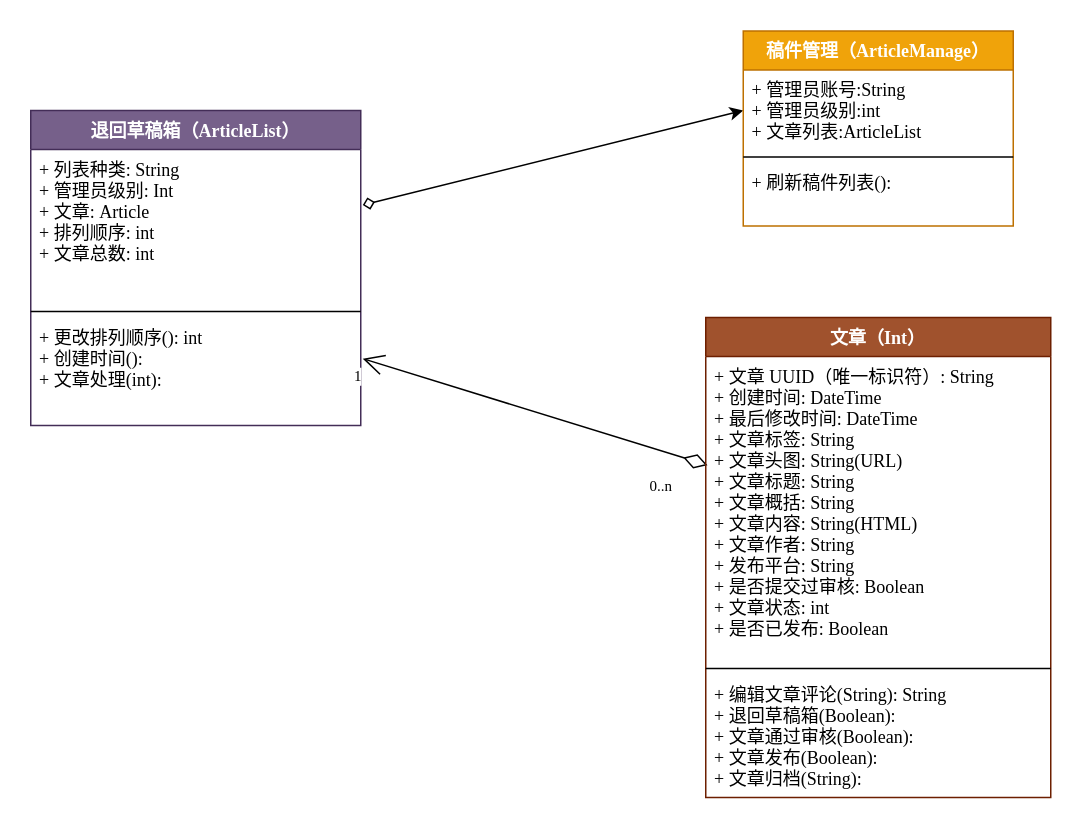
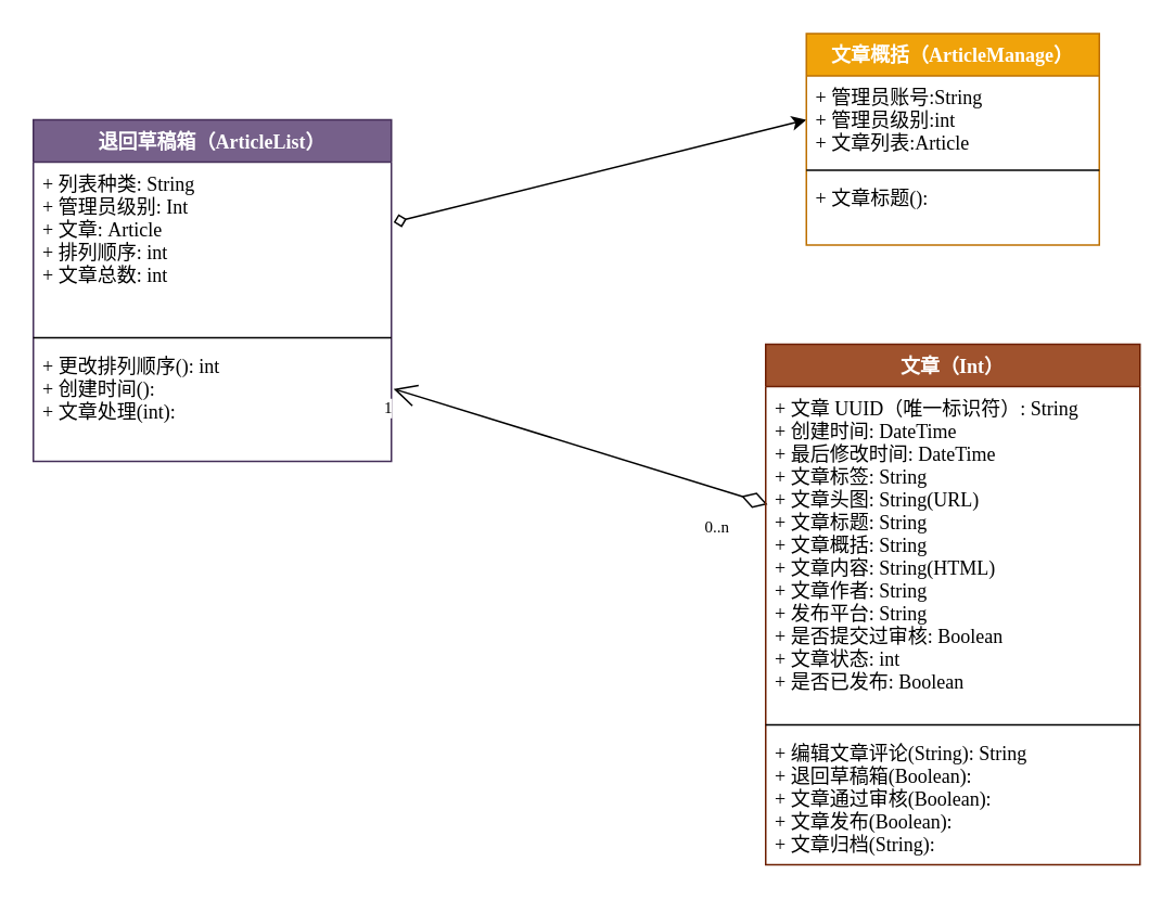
  <mxCell id="0" />
  <mxCell id="1" parent="0" />
  <mxCell id="2" style="rounded=0;orthogonalLoop=1;jettySize=auto;html=1;exitX=1.006;exitY=0.356;exitDx=0;exitDy=0;entryX=0;entryY=0.5;entryDx=0;entryDy=0;startArrow=diamond;startFill=0;fontFamily=SF Mono;exitPerimeter=0;" parent="1" source="4" target="15" edge="1"><mxGeometry relative="1" as="geometry" /></mxCell>
  <mxCell id="3" value="退回草稿箱（ArticleList）" style="swimlane;fontStyle=1;align=center;verticalAlign=top;childLayout=stackLayout;horizontal=1;startSize=26;horizontalStack=0;resizeParent=1;resizeParentMax=0;resizeLast=0;collapsible=1;marginBottom=0;fillColor=#76608a;strokeColor=#432D57;fontColor=#ffffff;fontFamily=SF Mono;" parent="1" vertex="1"><mxGeometry x="20" y="73" width="220" height="210" as="geometry"><mxRectangle x="170" y="300" width="130" height="26" as="alternateBounds" /></mxGeometry></mxCell>
  <mxCell id="4" value="+ 列表种类: String&#10;+ 管理员级别: Int&#10;+ 文章: Article&#10;+ 排列顺序: int&#10;+ 文章总数: int" style="text;strokeColor=none;fillColor=none;align=left;verticalAlign=top;spacingLeft=4;spacingRight=4;overflow=hidden;rotatable=0;points=[[0,0.5],[1,0.5]];portConstraint=eastwest;spacing=2;imageAspect=1;noLabel=0;fontFamily=SF Mono;" parent="3" vertex="1"><mxGeometry y="26" width="220" height="104" as="geometry" /></mxCell>
  <mxCell id="5" value="" style="line;strokeWidth=1;fillColor=none;align=left;verticalAlign=middle;spacingTop=-1;spacingLeft=3;spacingRight=3;rotatable=0;labelPosition=right;points=[];portConstraint=eastwest;fontFamily=SF Mono;" parent="3" vertex="1"><mxGeometry y="130" width="220" height="8" as="geometry" /></mxCell>
  <mxCell id="6" value="+ 更改排列顺序(): int&#10;+ 创建时间():&#10;+ 文章处理(int):" style="text;strokeColor=none;fillColor=none;align=left;verticalAlign=top;spacingLeft=4;spacingRight=4;overflow=hidden;rotatable=0;points=[[0,0.5],[1,0.5]];portConstraint=eastwest;fontFamily=SF Mono;" parent="3" vertex="1"><mxGeometry y="138" width="220" height="72" as="geometry" /></mxCell>
  <mxCell id="7" value="" style="endArrow=open;html=1;endSize=12;startArrow=diamondThin;startSize=14;startFill=0;entryX=1.006;entryY=0.381;entryDx=0;entryDy=0;exitX=0.005;exitY=0.355;exitDx=0;exitDy=0;exitPerimeter=0;fontFamily=SF Mono;entryPerimeter=0;" parent="1" source="11" target="6" edge="1"><mxGeometry relative="1" as="geometry"><mxPoint x="360" y="249" as="sourcePoint" /><mxPoint x="450" y="261" as="targetPoint" /></mxGeometry></mxCell>
  <mxCell id="8" value="0..n" style="resizable=0;html=1;align=left;verticalAlign=top;labelBackgroundColor=#ffffff;fontSize=10;fontFamily=SF Mono;" parent="7" connectable="0" vertex="1"><mxGeometry x="-1" relative="1" as="geometry"><mxPoint x="-40" y="2" as="offset" /></mxGeometry></mxCell>
  <mxCell id="9" value="1" style="resizable=0;html=1;align=right;verticalAlign=top;labelBackgroundColor=#ffffff;fontSize=10;fontFamily=SF Mono;" parent="7" connectable="0" vertex="1"><mxGeometry x="1" relative="1" as="geometry" /></mxCell>
  <mxCell id="10" value="文章（Int）&#10;" style="swimlane;fontStyle=1;align=center;verticalAlign=top;childLayout=stackLayout;horizontal=1;startSize=26;horizontalStack=0;resizeParent=1;resizeParentMax=0;resizeLast=0;collapsible=1;marginBottom=0;fillColor=#a0522d;strokeColor=#6D1F00;fontColor=#ffffff;fontFamily=SF Mono;" parent="1" vertex="1"><mxGeometry x="470" y="211" width="230" height="320" as="geometry"><mxRectangle x="170" y="300" width="130" height="26" as="alternateBounds" /></mxGeometry></mxCell>
  <mxCell id="11" value="+ 文章 UUID（唯一标识符）: String&#10;+ 创建时间: DateTime&#10;+ 最后修改时间: DateTime&#10;+ 文章标签: String&#10;+ 文章头图: String(URL)&#10;+ 文章标题: String&#10;+ 文章概括: String&#10;+ 文章内容: String(HTML)&#10;+ 文章作者: String&#10;+ 发布平台: String&#10;+ 是否提交过审核: Boolean&#10;+ 文章状态: int&#10;+ 是否已发布: Boolean&#10;" style="text;strokeColor=none;fillColor=none;align=left;verticalAlign=top;spacingLeft=4;spacingRight=4;overflow=hidden;rotatable=0;points=[[0,0.5],[1,0.5]];portConstraint=eastwest;spacing=2;imageAspect=1;noLabel=0;fontFamily=SF Mono;" parent="10" vertex="1"><mxGeometry y="26" width="230" height="204" as="geometry" /></mxCell>
  <mxCell id="12" value="" style="line;strokeWidth=1;fillColor=none;align=left;verticalAlign=middle;spacingTop=-1;spacingLeft=3;spacingRight=3;rotatable=0;labelPosition=right;points=[];portConstraint=eastwest;fontFamily=SF Mono;" parent="10" vertex="1"><mxGeometry y="230" width="230" height="8" as="geometry" /></mxCell>
  <mxCell id="13" value="+ 编辑文章评论(String): String&#10;+ 退回草稿箱(Boolean): &#10;+ 文章通过审核(Boolean):&#10;+ 文章发布(Boolean):&#10;+ 文章归档(String):&#10;" style="text;strokeColor=none;fillColor=none;align=left;verticalAlign=top;spacingLeft=4;spacingRight=4;overflow=hidden;rotatable=0;points=[[0,0.5],[1,0.5]];portConstraint=eastwest;fontFamily=SF Mono;" parent="10" vertex="1"><mxGeometry y="238" width="230" height="82" as="geometry" /></mxCell>
- <mxCell id="14" value="稿件管理（ArticleManage）" style="swimlane;fontStyle=1;align=center;verticalAlign=top;childLayout=stackLayout;horizontal=1;startSize=26;horizontalStack=0;resizeParent=1;resizeParentMax=0;resizeLast=0;collapsible=1;marginBottom=0;fillColor=#f0a30a;strokeColor=#BD7000;fontFamily=SF Mono;fontColor=#ffffff;" parent="1" vertex="1"><mxGeometry x="495" y="20" width="180" height="130" as="geometry" /></mxCell>
- <mxCell id="15" value="+ 管理员账号:String&#10;+ 管理员级别:int&#10;+ 文章列表:ArticleList" style="text;strokeColor=none;fillColor=none;align=left;verticalAlign=top;spacingLeft=4;spacingRight=4;overflow=hidden;rotatable=0;points=[[0,0.5],[1,0.5]];portConstraint=eastwest;fontFamily=SF Mono;" parent="14" vertex="1"><mxGeometry y="26" width="180" height="54" as="geometry" /></mxCell>
+ <mxCell id="14" value="文章概括（ArticleManage）" style="swimlane;fontStyle=1;align=center;verticalAlign=top;childLayout=stackLayout;horizontal=1;startSize=26;horizontalStack=0;resizeParent=1;resizeParentMax=0;resizeLast=0;collapsible=1;marginBottom=0;fillColor=#f0a30a;strokeColor=#BD7000;fontFamily=SF Mono;fontColor=#ffffff;" parent="1" vertex="1"><mxGeometry x="495" y="20" width="180" height="130" as="geometry" /></mxCell>
+ <mxCell id="15" value="+ 管理员账号:String&#10;+ 管理员级别:int&#10;+ 文章列表:Article" style="text;strokeColor=none;fillColor=none;align=left;verticalAlign=top;spacingLeft=4;spacingRight=4;overflow=hidden;rotatable=0;points=[[0,0.5],[1,0.5]];portConstraint=eastwest;fontFamily=SF Mono;" parent="14" vertex="1"><mxGeometry y="26" width="180" height="54" as="geometry" /></mxCell>
  <mxCell id="16" value="" style="line;strokeWidth=1;fillColor=none;align=left;verticalAlign=middle;spacingTop=-1;spacingLeft=3;spacingRight=3;rotatable=0;labelPosition=right;points=[];portConstraint=eastwest;fontFamily=SF Mono;" parent="14" vertex="1"><mxGeometry y="80" width="180" height="8" as="geometry" /></mxCell>
- <mxCell id="17" value="+ 刷新稿件列表():" style="text;strokeColor=none;fillColor=none;align=left;verticalAlign=top;spacingLeft=4;spacingRight=4;overflow=hidden;rotatable=0;points=[[0,0.5],[1,0.5]];portConstraint=eastwest;fontFamily=SF Mono;" parent="14" vertex="1"><mxGeometry y="88" width="180" height="42" as="geometry" /></mxCell>
+ <mxCell id="17" value="+ 文章标题():" style="text;strokeColor=none;fillColor=none;align=left;verticalAlign=top;spacingLeft=4;spacingRight=4;overflow=hidden;rotatable=0;points=[[0,0.5],[1,0.5]];portConstraint=eastwest;fontFamily=SF Mono;" parent="14" vertex="1"><mxGeometry y="88" width="180" height="42" as="geometry" /></mxCell>
